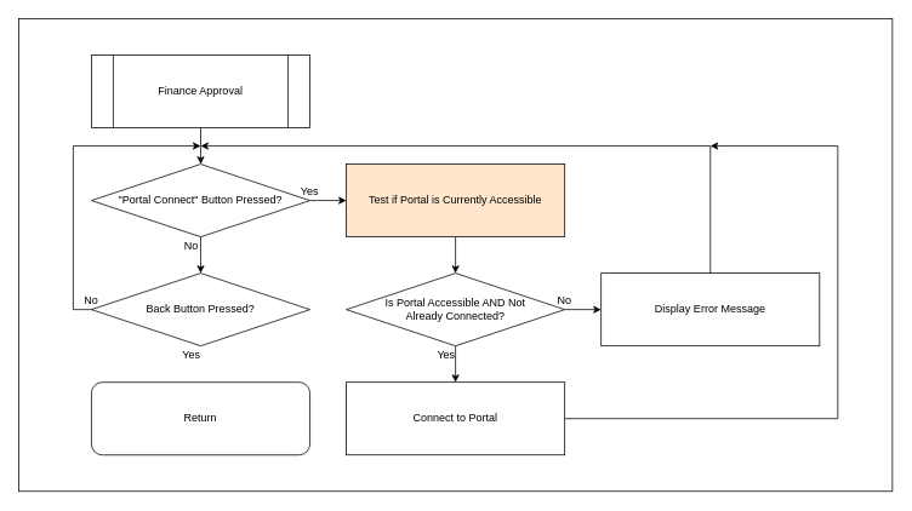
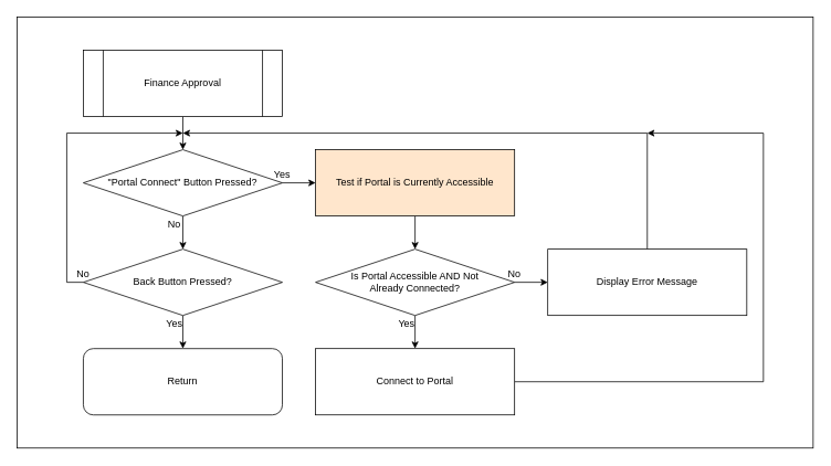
  <mxCell id="0" />
  <mxCell id="1" parent="0" />
  <mxCell id="2" value="" style="rounded=0;whiteSpace=wrap;html=1;" vertex="1" parent="1"><mxGeometry y="20" width="960" height="520" as="geometry" x="20" /></mxCell>
  <mxCell id="3" style="edgeStyle=orthogonalEdgeStyle;rounded=0;orthogonalLoop=1;jettySize=auto;html=1;exitX=0.5;exitY=1;exitDx=0;exitDy=0;entryX=0.5;entryY=0;entryDx=0;entryDy=0;" edge="1" parent="1" source="4" target="24"><mxGeometry relative="1" as="geometry" /></mxCell>
  <mxCell id="4" value="Finance Approval" style="shape=process;whiteSpace=wrap;html=1;backgroundOutline=1;" parent="1" vertex="1"><mxGeometry x="100" y="60" width="240" height="80" as="geometry" /></mxCell>
  <mxCell id="5" style="edgeStyle=orthogonalEdgeStyle;rounded=0;orthogonalLoop=1;jettySize=auto;html=1;exitX=0.5;exitY=1;exitDx=0;exitDy=0;entryX=0.5;entryY=0;entryDx=0;entryDy=0;" parent="1" source="6" target="9" edge="1"><mxGeometry relative="1" as="geometry" /></mxCell>
  <mxCell id="6" value="Test if Portal is Currently Accessible" style="rounded=0;whiteSpace=wrap;html=1;fillColor=#ffe6cc;" parent="1" vertex="1"><mxGeometry x="380" y="180" width="240" height="80" as="geometry" /></mxCell>
  <mxCell id="7" style="edgeStyle=orthogonalEdgeStyle;rounded=0;orthogonalLoop=1;jettySize=auto;html=1;exitX=0.5;exitY=1;exitDx=0;exitDy=0;entryX=0.5;entryY=0;entryDx=0;entryDy=0;" parent="1" source="9" target="14" edge="1"><mxGeometry relative="1" as="geometry" /></mxCell>
  <mxCell id="8" style="edgeStyle=orthogonalEdgeStyle;rounded=0;orthogonalLoop=1;jettySize=auto;html=1;exitX=1;exitY=0.5;exitDx=0;exitDy=0;entryX=0;entryY=0.5;entryDx=0;entryDy=0;" edge="1" parent="1" source="9" target="11"><mxGeometry relative="1" as="geometry" /></mxCell>
  <mxCell id="9" value="Is Portal Accessible AND Not &lt;br&gt;Already Connected?" style="rhombus;whiteSpace=wrap;html=1;" parent="1" vertex="1"><mxGeometry x="380" y="300" width="240" height="80" as="geometry" /></mxCell>
  <mxCell id="10" style="edgeStyle=orthogonalEdgeStyle;rounded=0;orthogonalLoop=1;jettySize=auto;html=1;exitX=0.5;exitY=0;exitDx=0;exitDy=0;" edge="1" parent="1" source="11"><mxGeometry relative="1" as="geometry"><mxPoint x="220" y="160" as="targetPoint" /><Array as="points"><mxPoint x="780" y="160" /></Array></mxGeometry></mxCell>
  <mxCell id="11" value="Display Error Message" style="rounded=0;whiteSpace=wrap;html=1;" parent="1" vertex="1"><mxGeometry x="660" y="300" width="240" height="80" as="geometry" /></mxCell>
  <mxCell id="12" value="No" style="text;html=1;strokeColor=none;fillColor=none;align=center;verticalAlign=middle;whiteSpace=wrap;rounded=0;" parent="1" vertex="1"><mxGeometry x="600" y="320" width="40" height="20" as="geometry" /></mxCell>
  <mxCell id="13" style="edgeStyle=orthogonalEdgeStyle;rounded=0;orthogonalLoop=1;jettySize=auto;html=1;exitX=1;exitY=0.5;exitDx=0;exitDy=0;" edge="1" parent="1" source="14"><mxGeometry relative="1" as="geometry"><mxPoint x="780" y="160" as="targetPoint" /><Array as="points"><mxPoint x="920" y="460" /><mxPoint x="920" y="160" /></Array></mxGeometry></mxCell>
  <mxCell id="14" value="Connect to Portal" style="rounded=0;whiteSpace=wrap;html=1;" parent="1" vertex="1"><mxGeometry x="380" y="420" width="240" height="80" as="geometry" /></mxCell>
  <mxCell id="15" value="Yes" style="text;html=1;strokeColor=none;fillColor=none;align=center;verticalAlign=middle;whiteSpace=wrap;rounded=0;" parent="1" vertex="1"><mxGeometry x="470" y="380" width="40" height="20" as="geometry" /></mxCell>
  <mxCell id="16" value="Return" style="rounded=1;whiteSpace=wrap;html=1;" vertex="1" parent="1"><mxGeometry x="100" y="420" width="240" height="80" as="geometry" /></mxCell>
+ <mxCell id="17" style="edgeStyle=orthogonalEdgeStyle;rounded=0;orthogonalLoop=1;jettySize=auto;html=1;exitX=0.5;exitY=1;exitDx=0;exitDy=0;" edge="1" parent="1" source="19" target="16"><mxGeometry relative="1" as="geometry" /></mxCell>
  <mxCell id="18" style="edgeStyle=orthogonalEdgeStyle;rounded=0;orthogonalLoop=1;jettySize=auto;html=1;exitX=0;exitY=0.5;exitDx=0;exitDy=0;" edge="1" parent="1" source="19"><mxGeometry relative="1" as="geometry"><mxPoint x="220" y="160" as="targetPoint" /><Array as="points"><mxPoint x="80" y="340" /><mxPoint x="80" y="160" /></Array></mxGeometry></mxCell>
  <mxCell id="19" value="Back Button&amp;nbsp;Pressed?" style="rhombus;whiteSpace=wrap;html=1;" vertex="1" parent="1"><mxGeometry x="100" y="300" width="240" height="80" as="geometry" /></mxCell>
  <mxCell id="20" value="Yes" style="text;html=1;strokeColor=none;fillColor=none;align=center;verticalAlign=middle;whiteSpace=wrap;rounded=0;" vertex="1" parent="1"><mxGeometry x="190" y="380" width="40" height="20" as="geometry" /></mxCell>
  <mxCell id="21" value="No" style="text;html=1;strokeColor=none;fillColor=none;align=center;verticalAlign=middle;whiteSpace=wrap;rounded=0;" vertex="1" parent="1"><mxGeometry x="80" y="320" width="40" height="20" as="geometry" /></mxCell>
  <mxCell id="22" style="edgeStyle=orthogonalEdgeStyle;rounded=0;orthogonalLoop=1;jettySize=auto;html=1;exitX=1;exitY=0.5;exitDx=0;exitDy=0;entryX=0;entryY=0.5;entryDx=0;entryDy=0;" edge="1" parent="1" source="24" target="6"><mxGeometry relative="1" as="geometry" /></mxCell>
  <mxCell id="23" style="edgeStyle=orthogonalEdgeStyle;rounded=0;orthogonalLoop=1;jettySize=auto;html=1;exitX=0.5;exitY=1;exitDx=0;exitDy=0;entryX=0.5;entryY=0;entryDx=0;entryDy=0;" edge="1" parent="1" source="24" target="19"><mxGeometry relative="1" as="geometry" /></mxCell>
  <mxCell id="24" value="&quot;Portal Connect&quot; Button Pressed?" style="rhombus;whiteSpace=wrap;html=1;" vertex="1" parent="1"><mxGeometry x="100" y="180" width="240" height="80" as="geometry" /></mxCell>
  <mxCell id="25" value="Yes" style="text;html=1;strokeColor=none;fillColor=none;align=center;verticalAlign=middle;whiteSpace=wrap;rounded=0;" vertex="1" parent="1"><mxGeometry x="320" y="200" width="40" height="20" as="geometry" /></mxCell>
  <mxCell id="26" value="No" style="text;html=1;strokeColor=none;fillColor=none;align=center;verticalAlign=middle;whiteSpace=wrap;rounded=0;" vertex="1" parent="1"><mxGeometry x="190" y="260" width="40" height="20" as="geometry" /></mxCell>
